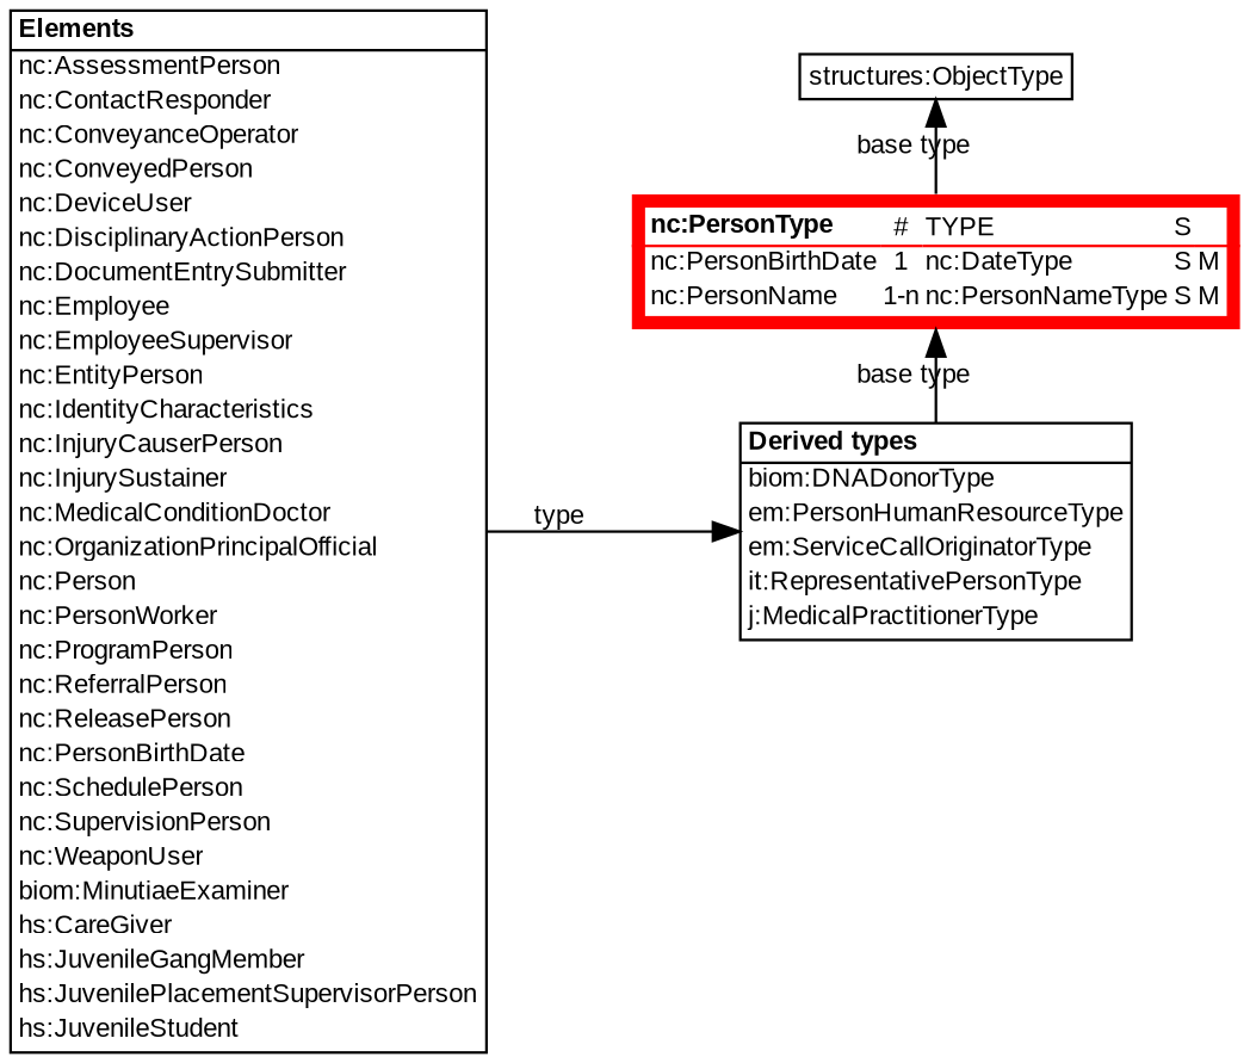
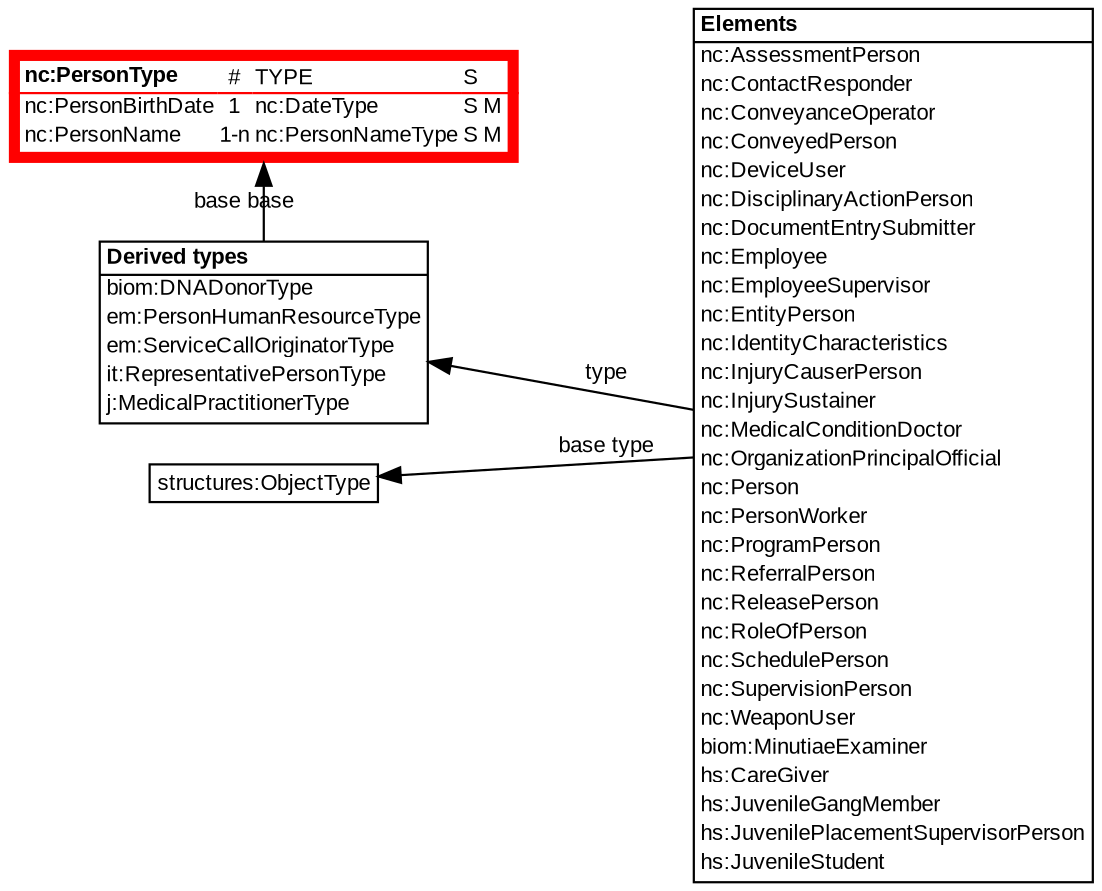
  digraph {
    fontname="Liberation Sans"
    rankdir=LR
    node [fontname="Liberation Sans" fontsize=10 shape=plain]
    edge [dir=back fontname="Liberation Sans" fontsize=10]
    n1 [height=0 label=<     <TABLE BORDER="5" COLOR="red" CELLBORDER="0" CELLPADDING="0">       <TR>         <TD ALIGN="LEFT"><B>nc:PersonType</B></TD>         <TD>#</TD>         <TD ALIGN="LEFT">TYPE</TD>         <TD HREF="https://tools.niem.gov/niemtools/ssgt/SSGT-GetType.iepd?typeKey=nz-6y" TARGET="SSGT" TITLE="on the NIEM SSGT">S</TD>         <TD></TD>       </TR>       <HR/>       <TR>         <TD ALIGN="LEFT" HREF="../../nc/PersonBirthDate" TARGET="_top" TITLE="A date a person was born."           >nc:PersonBirthDate</TD>         <TD>1</TD>         <TD PORT="hello" ALIGN="LEFT" HREF="../../nc/DateType" TARGET="_top" TITLE="A data type for a calendar date.">nc:DateType</TD>         <TD HREF="https://tools.niem.gov/niemtools/ssgt/SSGT-GetProperty.iepd?propertyKey=nz-11r" TARGET="SSGT">S</TD>         <TD HREF="https://beta.movement.niem.gov/#/details?entityID=nc:PersonBirthDate" TARGET="Movement">M</TD>       </TR>       <TR>         <TD ALIGN="LEFT" HREF="../../nc/PersonName">nc:PersonName</TD>         <TD>1-n</TD>         <TD ALIGN="LEFT" HREF="../../nc/PersonNameType">nc:PersonNameType</TD>         <TD HREF="https://tools.niem.gov/niemtools/ssgt/SSGT-GetProperty.iepd?propertyKey=nz-158" TARGET="SSGT">S</TD>         <TD HREF="https://beta.movement.niem.gov/#/details?entityID=nc:PersonName" TARGET="Movement">M</TD>       </TR>     </TABLE>   > width=0]
    n2 [height=0 label=<   <TABLE BORDER="1" CELLBORDER="0" CELLPADDING="0">     <TR>       <TD ALIGN="LEFT"><B>Derived types</B></TD>     </TR>     <HR/>     <TR>       <TD ALIGN="LEFT">biom:DNADonorType</TD>     </TR>     <TR>       <TD ALIGN="LEFT">em:PersonHumanResourceType</TD>     </TR>     <TR>       <TD ALIGN="LEFT">em:ServiceCallOriginatorType</TD>     </TR>     <TR>       <TD ALIGN="LEFT">it:RepresentativePersonType</TD>     </TR>     <TR>       <TD ALIGN="LEFT">j:MedicalPractitionerType</TD>     </TR>   </TABLE> > width=0]
    n3 [height=0 label=<   <TABLE BORDER="1" CELLBORDER="0" CELLPADDING="0">     <TR>       <TD>structures:ObjectType</TD>     </TR>   </TABLE> > width=0]
-   n4 [height=0 label=<   <TABLE BORDER="1" CELLBORDER="0" CELLPADDING="0">     <TR>       <TD ALIGN="LEFT"><B>Elements</B></TD>     </TR>     <HR/>     <TR>       <TD ALIGN="LEFT">nc:AssessmentPerson</TD>     </TR>     <TR>       <TD ALIGN="LEFT">nc:ContactResponder</TD>     </TR>     <TR>       <TD ALIGN="LEFT">nc:ConveyanceOperator</TD>     </TR>     <TR>       <TD ALIGN="LEFT">nc:ConveyedPerson</TD>     </TR>     <TR>       <TD ALIGN="LEFT">nc:DeviceUser</TD>     </TR>     <TR>       <TD ALIGN="LEFT">nc:DisciplinaryActionPerson</TD>     </TR>     <TR>       <TD ALIGN="LEFT">nc:DocumentEntrySubmitter</TD>     </TR>     <TR>       <TD ALIGN="LEFT">nc:Employee</TD>     </TR>     <TR>       <TD ALIGN="LEFT">nc:EmployeeSupervisor</TD>     </TR>     <TR>       <TD ALIGN="LEFT">nc:EntityPerson</TD>     </TR>     <TR>       <TD ALIGN="LEFT">nc:IdentityCharacteristics</TD>     </TR>     <TR>       <TD ALIGN="LEFT">nc:InjuryCauserPerson</TD>     </TR>     <TR>       <TD ALIGN="LEFT">nc:InjurySustainer</TD>     </TR>     <TR>       <TD ALIGN="LEFT">nc:MedicalConditionDoctor</TD>     </TR>     <TR>       <TD ALIGN="LEFT">nc:OrganizationPrincipalOfficial</TD>     </TR>     <TR>       <TD ALIGN="LEFT">nc:Person</TD>     </TR>     <TR>       <TD ALIGN="LEFT">nc:PersonWorker</TD>     </TR>     <TR>       <TD ALIGN="LEFT">nc:ProgramPerson</TD>     </TR>     <TR>       <TD ALIGN="LEFT">nc:ReferralPerson</TD>     </TR>     <TR>       <TD ALIGN="LEFT">nc:ReleasePerson</TD>     </TR>     <TR>       <TD ALIGN="LEFT">nc:PersonBirthDate</TD>     </TR>     <TR>       <TD ALIGN="LEFT">nc:SchedulePerson</TD>     </TR>     <TR>       <TD ALIGN="LEFT">nc:SupervisionPerson</TD>     </TR>     <TR>       <TD ALIGN="LEFT">nc:WeaponUser</TD>     </TR>     <TR>       <TD ALIGN="LEFT">biom:MinutiaeExaminer</TD>     </TR>     <TR>       <TD ALIGN="LEFT">hs:CareGiver</TD>     </TR>     <TR>       <TD ALIGN="LEFT">hs:JuvenileGangMember</TD>     </TR>     <TR>       <TD ALIGN="LEFT">hs:JuvenilePlacementSupervisorPerson</TD>     </TR>     <TR>       <TD ALIGN="LEFT">hs:JuvenileStudent</TD>     </TR>   </TABLE> > width=0]
+   n4 [height=0 label=<   <TABLE BORDER="1" CELLBORDER="0" CELLPADDING="0">     <TR>       <TD ALIGN="LEFT"><B>Elements</B></TD>     </TR>     <HR/>     <TR>       <TD ALIGN="LEFT">nc:AssessmentPerson</TD>     </TR>     <TR>       <TD ALIGN="LEFT">nc:ContactResponder</TD>     </TR>     <TR>       <TD ALIGN="LEFT">nc:ConveyanceOperator</TD>     </TR>     <TR>       <TD ALIGN="LEFT">nc:ConveyedPerson</TD>     </TR>     <TR>       <TD ALIGN="LEFT">nc:DeviceUser</TD>     </TR>     <TR>       <TD ALIGN="LEFT">nc:DisciplinaryActionPerson</TD>     </TR>     <TR>       <TD ALIGN="LEFT">nc:DocumentEntrySubmitter</TD>     </TR>     <TR>       <TD ALIGN="LEFT">nc:Employee</TD>     </TR>     <TR>       <TD ALIGN="LEFT">nc:EmployeeSupervisor</TD>     </TR>     <TR>       <TD ALIGN="LEFT">nc:EntityPerson</TD>     </TR>     <TR>       <TD ALIGN="LEFT">nc:IdentityCharacteristics</TD>     </TR>     <TR>       <TD ALIGN="LEFT">nc:InjuryCauserPerson</TD>     </TR>     <TR>       <TD ALIGN="LEFT">nc:InjurySustainer</TD>     </TR>     <TR>       <TD ALIGN="LEFT">nc:MedicalConditionDoctor</TD>     </TR>     <TR>       <TD ALIGN="LEFT">nc:OrganizationPrincipalOfficial</TD>     </TR>     <TR>       <TD ALIGN="LEFT">nc:Person</TD>     </TR>     <TR>       <TD ALIGN="LEFT">nc:PersonWorker</TD>     </TR>     <TR>       <TD ALIGN="LEFT">nc:ProgramPerson</TD>     </TR>     <TR>       <TD ALIGN="LEFT">nc:ReferralPerson</TD>     </TR>     <TR>       <TD ALIGN="LEFT">nc:ReleasePerson</TD>     </TR>     <TR>       <TD ALIGN="LEFT">nc:RoleOfPerson</TD>     </TR>     <TR>       <TD ALIGN="LEFT">nc:SchedulePerson</TD>     </TR>     <TR>       <TD ALIGN="LEFT">nc:SupervisionPerson</TD>     </TR>     <TR>       <TD ALIGN="LEFT">nc:WeaponUser</TD>     </TR>     <TR>       <TD ALIGN="LEFT">biom:MinutiaeExaminer</TD>     </TR>     <TR>       <TD ALIGN="LEFT">hs:CareGiver</TD>     </TR>     <TR>       <TD ALIGN="LEFT">hs:JuvenileGangMember</TD>     </TR>     <TR>       <TD ALIGN="LEFT">hs:JuvenilePlacementSupervisorPerson</TD>     </TR>     <TR>       <TD ALIGN="LEFT">hs:JuvenileStudent</TD>     </TR>   </TABLE> > width=0]
    subgraph sub_1 {
      rank=same
      n1
      n2
      n3
    }
-   n1 -> n2 [label="base type"]
-   n3 -> n1 [label="base type"]
+   n1 -> n2 [label="base base"]
+   n3 -> n4 [label="base type"]
    n4 -> n2 [dir=forward label=type]
  }
